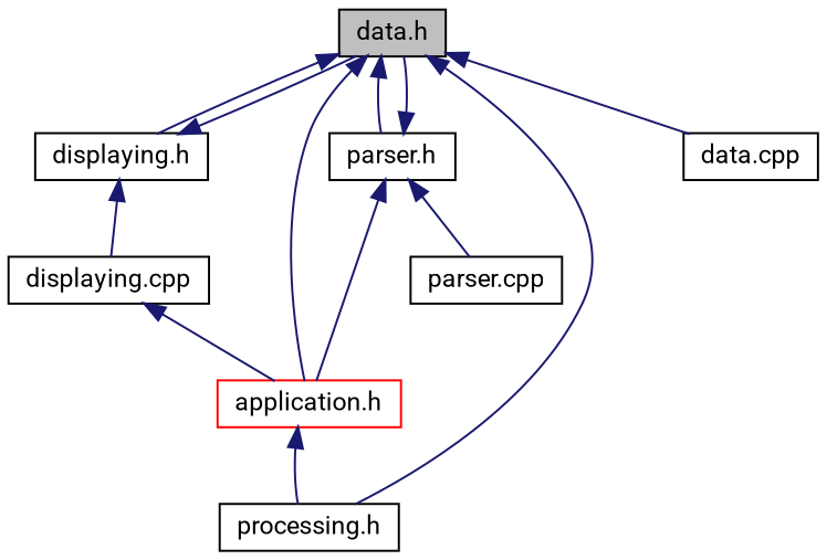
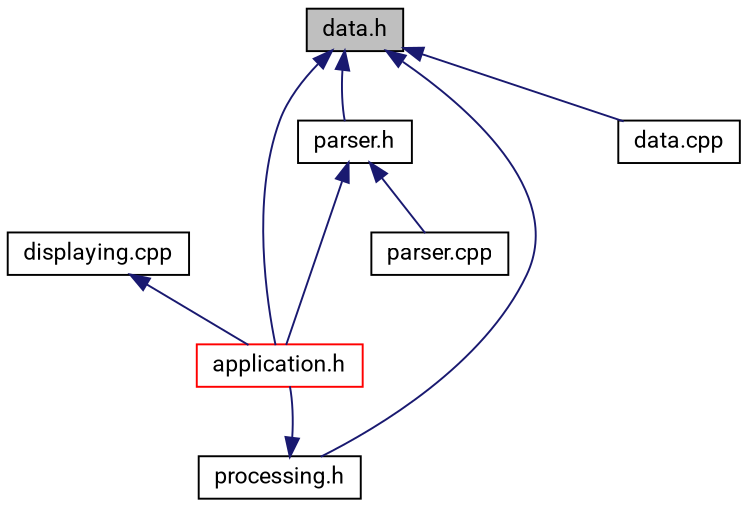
  digraph {
    fontname=Roboto
    node [color=black fillcolor=white fontname=Roboto fontsize=12 shape=record style=filled]
    edge [color=midnightblue dir=back fontname=Roboto fontsize=12 labelfontname=Helvetica labelfontsize=12 style=solid]
    n1 [fillcolor=grey75 fontcolor=black height=0.2 label="data.h" width=0.4]
-   n2 [height=0.2 label="displaying.h" width=0.4]
    n3 [color=red height=0.2 label="application.h" width=0.4]
    n4 [height=0.2 label="parser.h" width=0.4]
    n5 [height=0.2 label="processing.h" width=0.4]
    n6 [height=0.2 label="data.cpp" width=0.4]
    n7 [height=0.2 label="displaying.cpp" width=0.4]
    n8 [height=0.2 label="parser.cpp" width=0.4]
-   n1 -> n2
    n1 -> n3
    n1 -> n4
    n1 -> n5
    n1 -> n6
-   n2 -> n1
-   n2 -> n7
-   n4 -> n1
    n4 -> n3
    n4 -> n8
-   n3 -> n5
+   n5 -> n3
    n7 -> n3
  }
